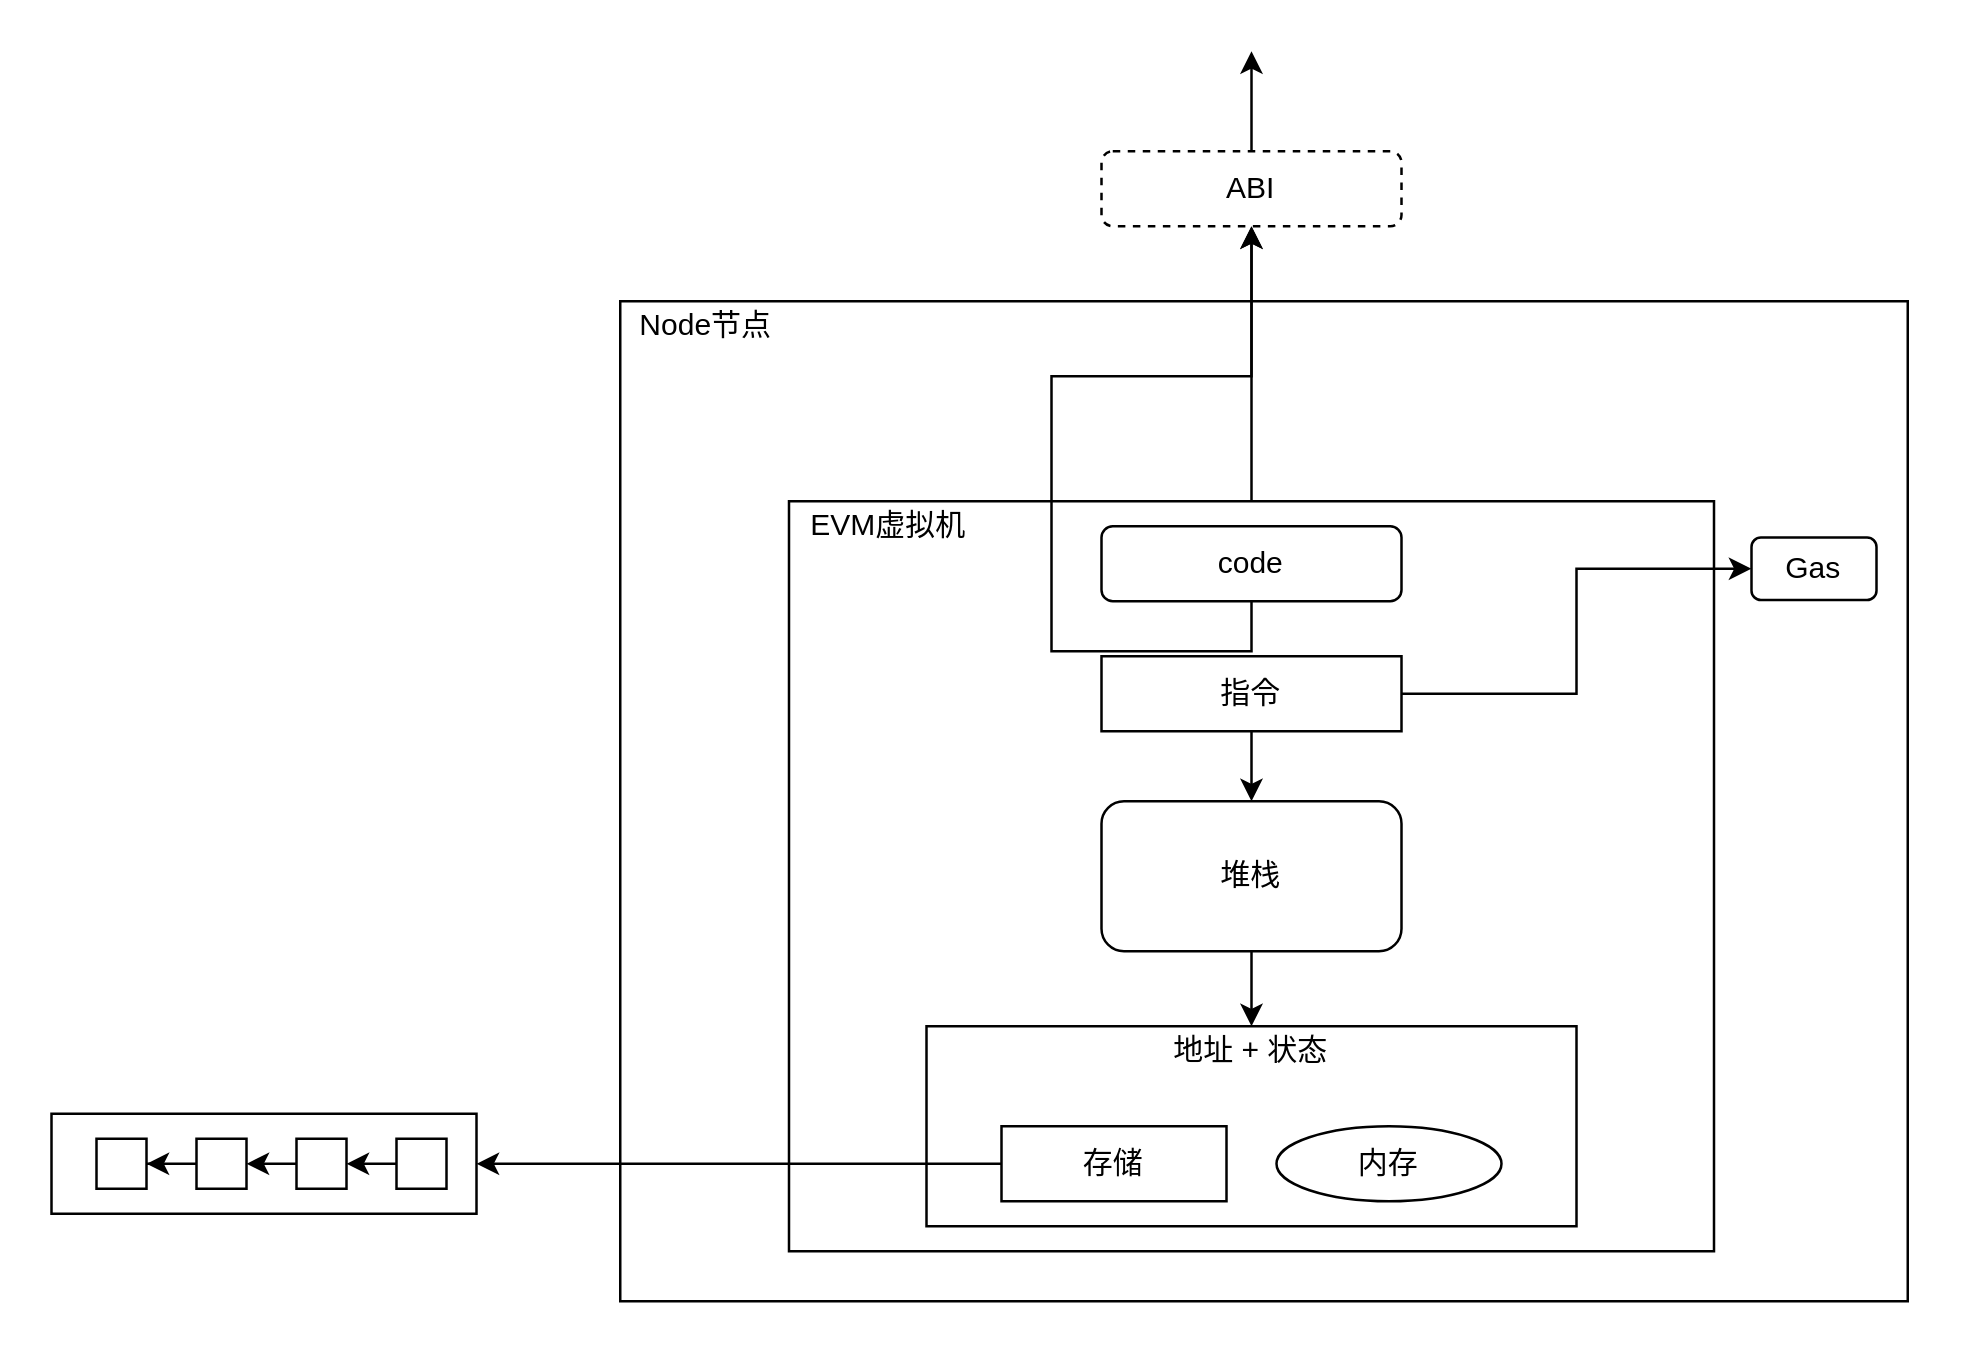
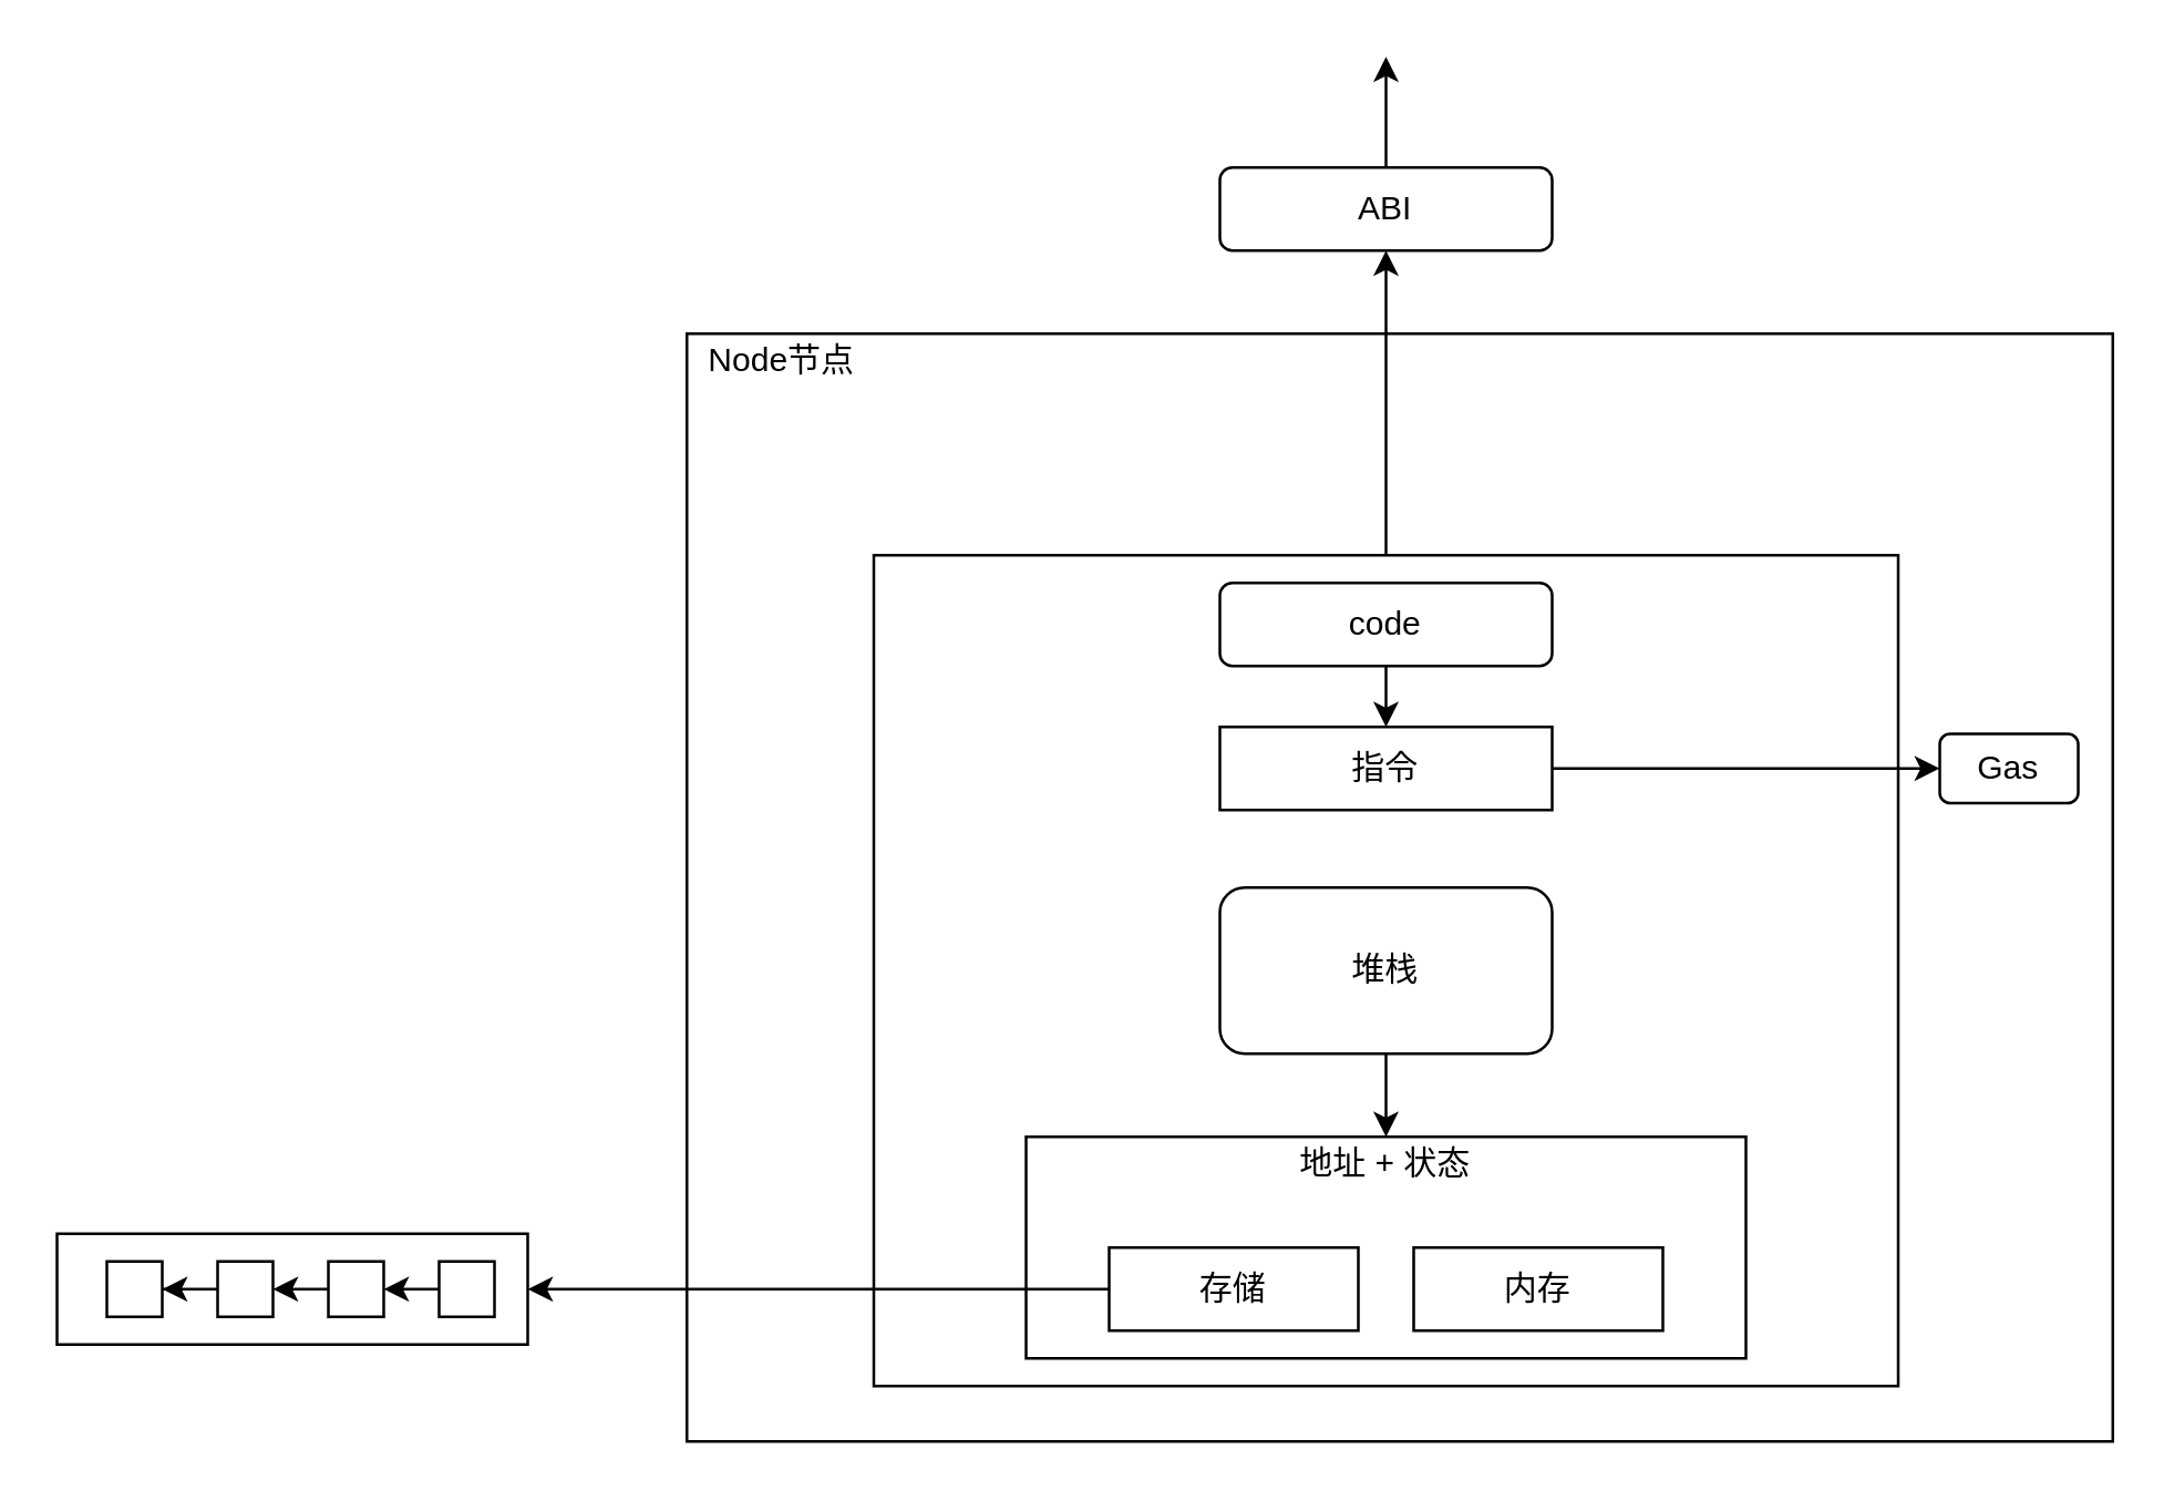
  <mxCell id="0" />
  <mxCell id="1" parent="0" />
  <mxCell id="2" value="" style="rounded=0;whiteSpace=wrap;html=1;" vertex="1" parent="1"><mxGeometry x="20" y="445" width="170" height="40" as="geometry" /></mxCell>
  <mxCell id="3" value="" style="rounded=0;whiteSpace=wrap;html=1;" vertex="1" parent="1"><mxGeometry x="247.5" y="120" width="515" height="400" as="geometry" /></mxCell>
  <mxCell id="4" style="edgeStyle=orthogonalEdgeStyle;rounded=0;orthogonalLoop=1;jettySize=auto;html=1;exitX=0.5;exitY=0;exitDx=0;exitDy=0;" edge="1" parent="1" source="5" target="22"><mxGeometry relative="1" as="geometry" /></mxCell>
  <mxCell id="5" value="" style="rounded=0;whiteSpace=wrap;html=1;" vertex="1" parent="1"><mxGeometry x="315" y="200" width="370" height="300" as="geometry" /></mxCell>
  <mxCell id="6" value="" style="rounded=0;whiteSpace=wrap;html=1;" vertex="1" parent="1"><mxGeometry x="370" y="410" width="260" height="80" as="geometry" /></mxCell>
  <mxCell id="7" style="edgeStyle=orthogonalEdgeStyle;rounded=0;orthogonalLoop=1;jettySize=auto;html=1;exitX=0;exitY=0.5;exitDx=0;exitDy=0;entryX=1;entryY=0.5;entryDx=0;entryDy=0;" edge="1" parent="1" source="8" target="2"><mxGeometry relative="1" as="geometry" /></mxCell>
  <mxCell id="8" value="存储" style="rounded=0;whiteSpace=wrap;html=1;" vertex="1" parent="1"><mxGeometry x="400" y="450" width="90" height="30" as="geometry" /></mxCell>
- <mxCell id="9" value="内存" style="ellipse;whiteSpace=wrap;html=1;" vertex="1" parent="1"><mxGeometry x="510" y="450" width="90" height="30" as="geometry" /></mxCell>
+ <mxCell id="9" value="内存" style="rounded=0;whiteSpace=wrap;html=1;" vertex="1" parent="1"><mxGeometry x="510" y="450" width="90" height="30" as="geometry" /></mxCell>
  <mxCell id="10" style="edgeStyle=orthogonalEdgeStyle;rounded=0;orthogonalLoop=1;jettySize=auto;html=1;exitX=0.5;exitY=1;exitDx=0;exitDy=0;entryX=0.5;entryY=0;entryDx=0;entryDy=0;" edge="1" parent="1" source="11" target="6"><mxGeometry relative="1" as="geometry" /></mxCell>
  <mxCell id="11" value="堆栈&lt;br&gt;" style="whiteSpace=wrap;html=1;rounded=1;" vertex="1" parent="1"><mxGeometry x="440" y="320" width="120" height="60" as="geometry" /></mxCell>
  <mxCell id="12" style="edgeStyle=orthogonalEdgeStyle;rounded=0;orthogonalLoop=1;jettySize=auto;html=1;exitX=1;exitY=0.5;exitDx=0;exitDy=0;entryX=0;entryY=0.5;entryDx=0;entryDy=0;" edge="1" parent="1" source="14" target="15"><mxGeometry relative="1" as="geometry" /></mxCell>
- <mxCell id="13" style="edgeStyle=orthogonalEdgeStyle;rounded=0;orthogonalLoop=1;jettySize=auto;html=1;exitX=0.5;exitY=1;exitDx=0;exitDy=0;" edge="1" parent="1" source="14" target="11"><mxGeometry relative="1" as="geometry" /></mxCell>
  <mxCell id="14" value="指令" style="rounded=0;whiteSpace=wrap;html=1;" vertex="1" parent="1"><mxGeometry x="440" y="262" width="120" height="30" as="geometry" /></mxCell>
- <mxCell id="15" value="Gas" style="rounded=1;whiteSpace=wrap;html=1;" vertex="1" parent="1"><mxGeometry x="700" y="214.5" width="50" height="25" as="geometry" /></mxCell>
- <mxCell id="16" value="EVM虚拟机" style="text;html=1;strokeColor=none;fillColor=none;align=center;verticalAlign=middle;whiteSpace=wrap;rounded=0;" vertex="1" parent="1"><mxGeometry x="320" y="200" width="70" height="20" as="geometry" /></mxCell>
- <mxCell id="17" style="edgeStyle=orthogonalEdgeStyle;rounded=0;orthogonalLoop=1;jettySize=auto;html=1;exitX=0.5;exitY=1;exitDx=0;exitDy=0;" edge="1" parent="1" source="18" target="22"><mxGeometry relative="1" as="geometry" /></mxCell>
+ <mxCell id="15" value="Gas" style="rounded=1;whiteSpace=wrap;html=1;" vertex="1" parent="1"><mxGeometry x="700" y="264.5" width="50" height="25" as="geometry" /></mxCell>
+ <mxCell id="17" style="edgeStyle=orthogonalEdgeStyle;rounded=0;orthogonalLoop=1;jettySize=auto;html=1;exitX=0.5;exitY=1;exitDx=0;exitDy=0;entryX=0.5;entryY=0;entryDx=0;entryDy=0;" edge="1" parent="1" source="18" target="14"><mxGeometry relative="1" as="geometry" /></mxCell>
  <mxCell id="18" value="code" style="rounded=1;whiteSpace=wrap;html=1;" vertex="1" parent="1"><mxGeometry x="440" y="210" width="120" height="30" as="geometry" /></mxCell>
  <mxCell id="19" value="地址 + 状态" style="text;html=1;strokeColor=none;fillColor=none;align=center;verticalAlign=middle;whiteSpace=wrap;rounded=0;" vertex="1" parent="1"><mxGeometry x="450" y="410" width="100" height="20" as="geometry" /></mxCell>
  <mxCell id="20" value="Node节点" style="text;html=1;strokeColor=none;fillColor=none;align=center;verticalAlign=middle;whiteSpace=wrap;rounded=0;" vertex="1" parent="1"><mxGeometry x="247.5" y="120" width="67.5" height="20" as="geometry" /></mxCell>
  <mxCell id="21" style="edgeStyle=orthogonalEdgeStyle;rounded=0;orthogonalLoop=1;jettySize=auto;html=1;exitX=0.5;exitY=0;exitDx=0;exitDy=0;" edge="1" parent="1" source="22"><mxGeometry relative="1" as="geometry"><mxPoint x="500" y="20" as="targetPoint" /></mxGeometry></mxCell>
- <mxCell id="22" value="ABI" style="rounded=1;whiteSpace=wrap;html=1;dashed=1;" vertex="1" parent="1"><mxGeometry x="440" y="60" width="120" height="30" as="geometry" /></mxCell>
+ <mxCell id="22" value="ABI" style="rounded=1;whiteSpace=wrap;html=1;" vertex="1" parent="1"><mxGeometry x="440" y="60" width="120" height="30" as="geometry" /></mxCell>
  <mxCell id="23" value="" style="rounded=0;whiteSpace=wrap;html=1;" vertex="1" parent="1"><mxGeometry x="38" y="455" width="20" height="20" as="geometry" /></mxCell>
  <mxCell id="24" style="edgeStyle=orthogonalEdgeStyle;rounded=0;orthogonalLoop=1;jettySize=auto;html=1;exitX=0;exitY=0.5;exitDx=0;exitDy=0;" edge="1" parent="1" source="25" target="23"><mxGeometry relative="1" as="geometry" /></mxCell>
  <mxCell id="25" value="" style="rounded=0;whiteSpace=wrap;html=1;" vertex="1" parent="1"><mxGeometry x="78" y="455" width="20" height="20" as="geometry" /></mxCell>
  <mxCell id="26" style="edgeStyle=orthogonalEdgeStyle;rounded=0;orthogonalLoop=1;jettySize=auto;html=1;exitX=0;exitY=0.5;exitDx=0;exitDy=0;entryX=1;entryY=0.5;entryDx=0;entryDy=0;" edge="1" parent="1" source="27" target="25"><mxGeometry relative="1" as="geometry" /></mxCell>
  <mxCell id="27" value="" style="rounded=0;whiteSpace=wrap;html=1;" vertex="1" parent="1"><mxGeometry x="118" y="455" width="20" height="20" as="geometry" /></mxCell>
  <mxCell id="28" style="edgeStyle=orthogonalEdgeStyle;rounded=0;orthogonalLoop=1;jettySize=auto;html=1;exitX=0;exitY=0.5;exitDx=0;exitDy=0;entryX=1;entryY=0.5;entryDx=0;entryDy=0;" edge="1" parent="1" source="29" target="27"><mxGeometry relative="1" as="geometry" /></mxCell>
  <mxCell id="29" value="" style="rounded=0;whiteSpace=wrap;html=1;" vertex="1" parent="1"><mxGeometry x="158" y="455" width="20" height="20" as="geometry" /></mxCell>
